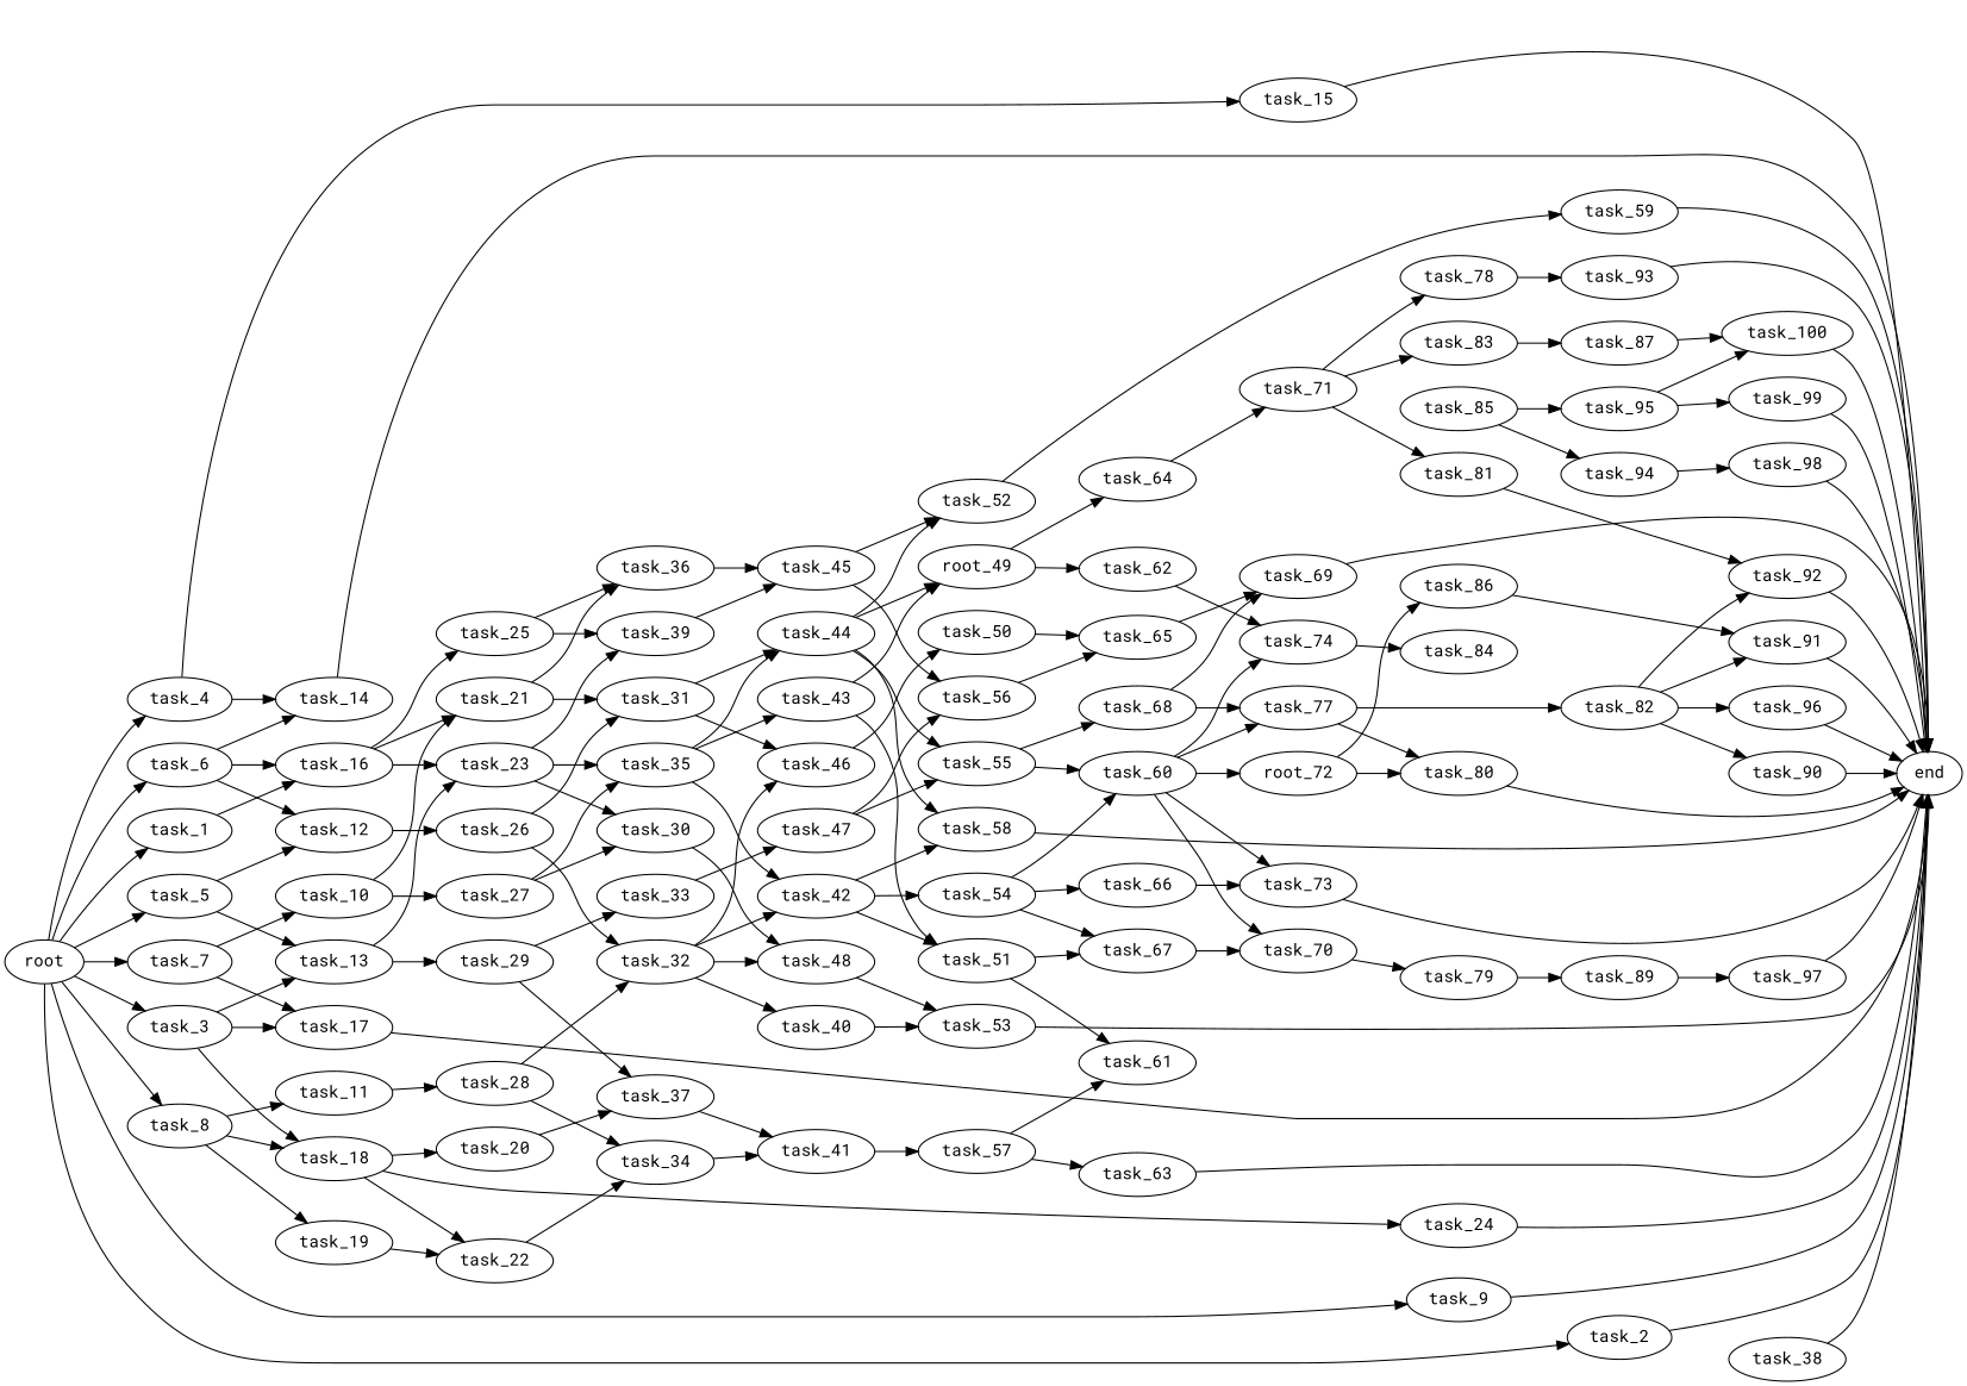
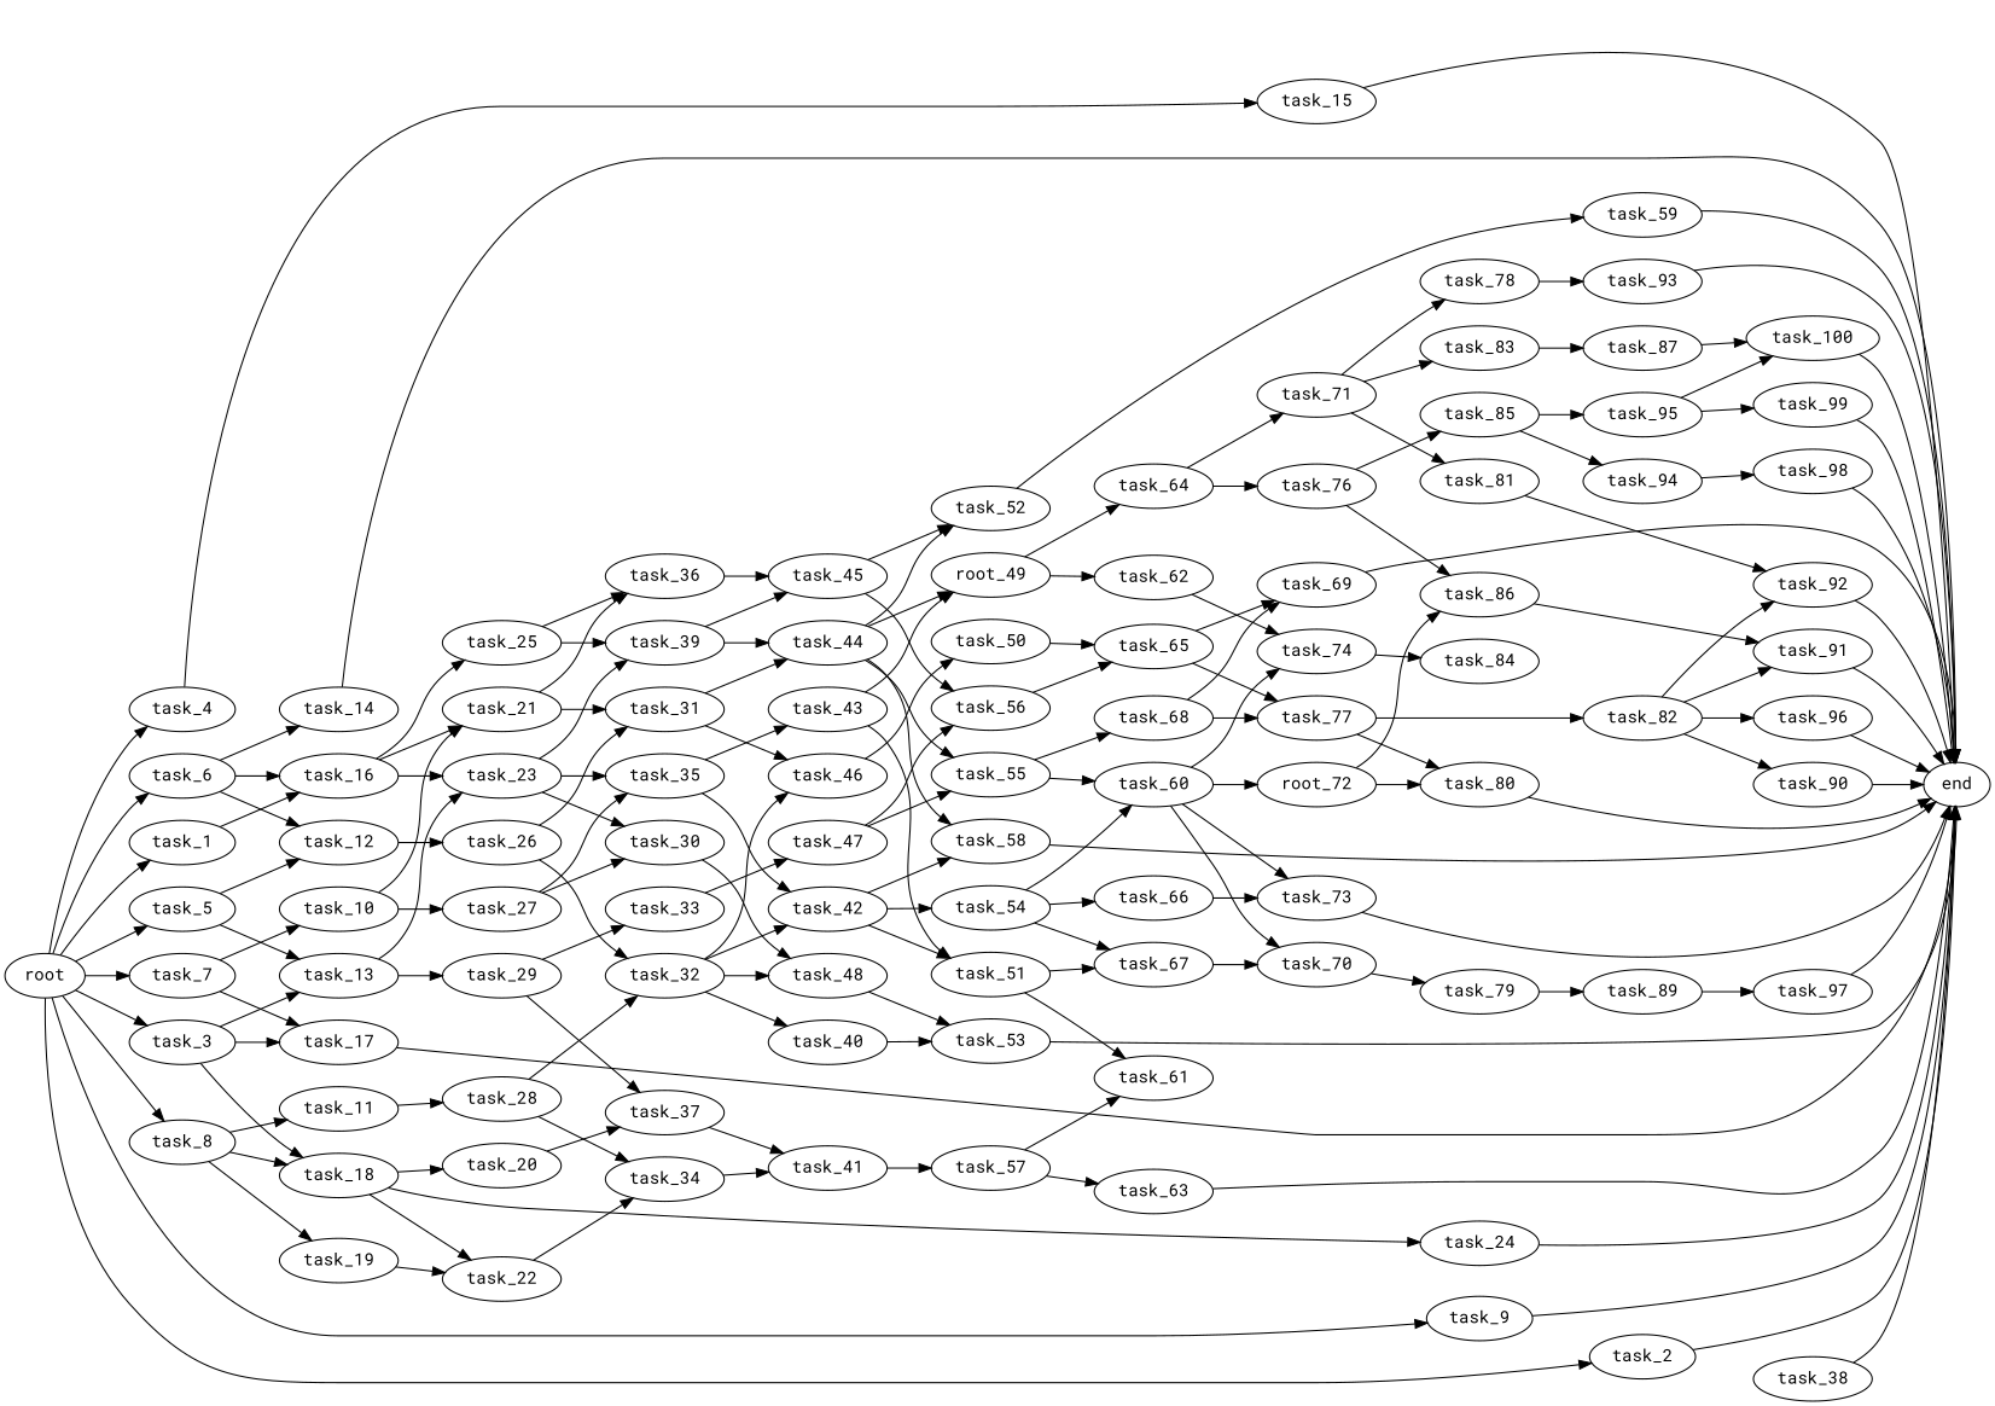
  digraph {
    fontname="Roboto Mono"
    rankdir=LR
    node [fontname="Roboto Mono"]
    edge [fontname="Roboto Mono"]
    task_19
    task_22
    task_34
    task_53
    end
    task_69
    task_25
    task_36
    task_39
    task_45
    task_44
    task_38
    task_51
    task_61
    task_67
    task_70
    n17 [label=root_72]
    task_86
    task_80
    task_91
    task_59
    task_6
    task_12
    task_16
    task_14
    task_26
    task_23
    task_21
    task_18
    task_20
    task_24
    root
    task_3
    task_9
    task_8
    task_7
    task_1
    task_5
    task_4
    task_2
    task_17
    task_13
    task_11
    task_10
    task_15
    task_29
    task_60
    task_74
    task_73
    task_79
    task_84
+   task_76
    task_85
    task_94
    task_95
    task_48
    task_28
    task_32
    task_54
    task_66
    task_56
    task_52
    task_97
    task_58
    task_62
    task_57
    task_63
    task_41
    task_42
    task_46
    task_40
    task_78
    task_93
    task_47
    task_55
    task_65
    task_68
    task_43
    n79 [label=root_49]
    task_64
    task_98
    task_77
    task_82
    task_89
    task_35
    task_30
    task_87
    task_100
    task_27
    task_37
    task_33
    task_83
    task_90
    task_99
    task_31
    task_96
    task_92
    task_50
    task_71
    task_81
    task_19 -> task_22
    task_22 -> task_34
    task_34 -> task_41
    task_53 -> end
    task_69 -> end
    task_25 -> task_36
    task_25 -> task_39
    task_36 -> task_45
    task_39 -> task_45
-   task_35 -> task_44
+   task_39 -> task_44
    task_45 -> task_56
    task_45 -> task_52
    task_44 -> task_52
    task_44 -> task_58
    task_44 -> task_55
    task_44 -> n79
    task_38 -> end
    task_51 -> task_61
    task_51 -> task_67
    task_67 -> task_70
    task_70 -> task_79
    n17 -> task_86
    n17 -> task_80
    task_86 -> task_91
    task_80 -> end
    task_91 -> end
    task_59 -> end
    task_6 -> task_12
    task_6 -> task_16
    task_6 -> task_14
    task_12 -> task_26
    task_16 -> task_25
    task_16 -> task_23
    task_16 -> task_21
    task_14 -> end
    task_26 -> task_32
    task_26 -> task_31
    task_23 -> task_39
    task_23 -> task_35
    task_23 -> task_30
    task_21 -> task_36
    task_21 -> task_31
    task_18 -> task_22
    task_18 -> task_20
    task_18 -> task_24
    task_20 -> task_37
    task_24 -> end
    root -> task_6
    root -> task_3
    root -> task_9
    root -> task_8
    root -> task_7
    root -> task_1
    root -> task_5
    root -> task_4
    root -> task_2
    task_3 -> task_18
    task_3 -> task_17
    task_3 -> task_13
    task_9 -> end
    task_8 -> task_19
    task_8 -> task_18
    task_8 -> task_11
    task_7 -> task_17
    task_7 -> task_10
    task_1 -> task_16
    task_5 -> task_12
    task_5 -> task_13
-   task_4 -> task_14
    task_4 -> task_15
    task_2 -> end
    task_17 -> end
    task_13 -> task_23
    task_13 -> task_29
    task_11 -> task_28
    task_10 -> task_21
    task_10 -> task_27
    task_15 -> end
    task_29 -> task_37
    task_29 -> task_33
    task_60 -> task_70
    task_60 -> n17
    task_60 -> task_74
    task_60 -> task_73
    task_74 -> task_84
    task_73 -> end
    task_79 -> task_89
+   task_76 -> task_86
+   task_76 -> task_85
    task_85 -> task_94
    task_85 -> task_95
    task_94 -> task_98
    task_95 -> task_100
    task_95 -> task_99
    task_48 -> task_53
    task_28 -> task_34
    task_28 -> task_32
    task_32 -> task_48
    task_32 -> task_42
    task_32 -> task_46
    task_32 -> task_40
    task_54 -> task_67
    task_54 -> task_60
    task_54 -> task_66
    task_66 -> task_73
    task_56 -> task_65
    task_52 -> task_59
    task_97 -> end
    task_58 -> end
    task_62 -> task_74
    task_57 -> task_61
    task_57 -> task_63
    task_63 -> end
    task_41 -> task_57
    task_42 -> task_51
    task_42 -> task_54
    task_42 -> task_58
    task_46 -> task_50
    task_40 -> task_53
    task_78 -> task_93
    task_93 -> end
    task_47 -> task_56
    task_47 -> task_55
    task_55 -> task_60
    task_55 -> task_68
    task_65 -> task_69
-   task_60 -> task_77
+   task_65 -> task_77
    task_68 -> task_69
    task_68 -> task_77
    task_43 -> task_51
    task_43 -> n79
    n79 -> task_62
    n79 -> task_64
+   task_64 -> task_76
    task_64 -> task_71
    task_98 -> end
    task_77 -> task_80
    task_77 -> task_82
    task_82 -> task_91
    task_82 -> task_90
    task_82 -> task_96
    task_82 -> task_92
    task_89 -> task_97
    task_35 -> task_42
    task_35 -> task_43
    task_30 -> task_48
    task_87 -> task_100
    task_100 -> end
    task_27 -> task_35
    task_27 -> task_30
    task_37 -> task_41
    task_33 -> task_47
    task_83 -> task_87
    task_90 -> end
    task_99 -> end
    task_31 -> task_44
    task_31 -> task_46
    task_96 -> end
    task_92 -> end
    task_50 -> task_65
    task_71 -> task_78
    task_71 -> task_83
    task_71 -> task_81
    task_81 -> task_92
  }
